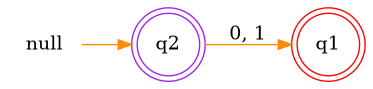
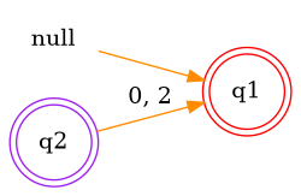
  digraph {
    rankdir=LR
    node [shape=doublecircle]
    edge [color=darkorange]
    null [color=gray40 shape=plaintext]
    q1 [color=red]
    q2 [color=purple]
-   null -> q2
-   q2 -> q1 [label="0, 1"]
+   null -> q1
+   q2 -> q1 [label="0, 2"]
  }
